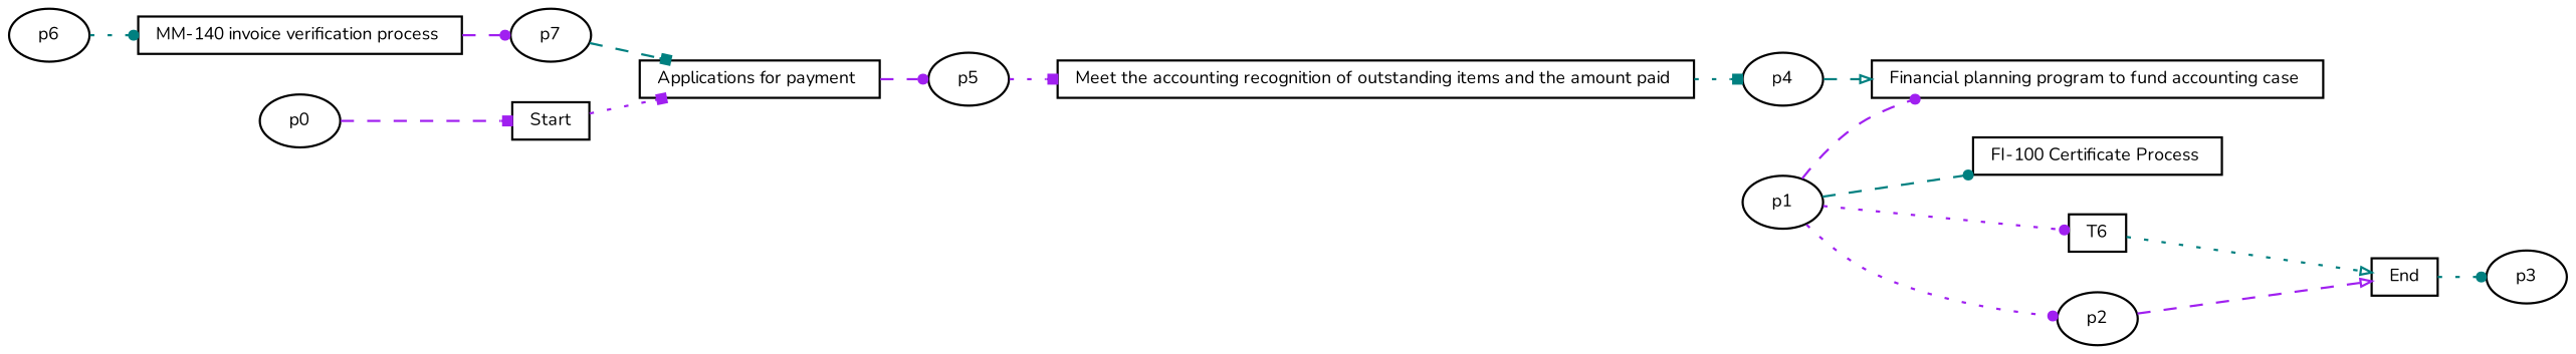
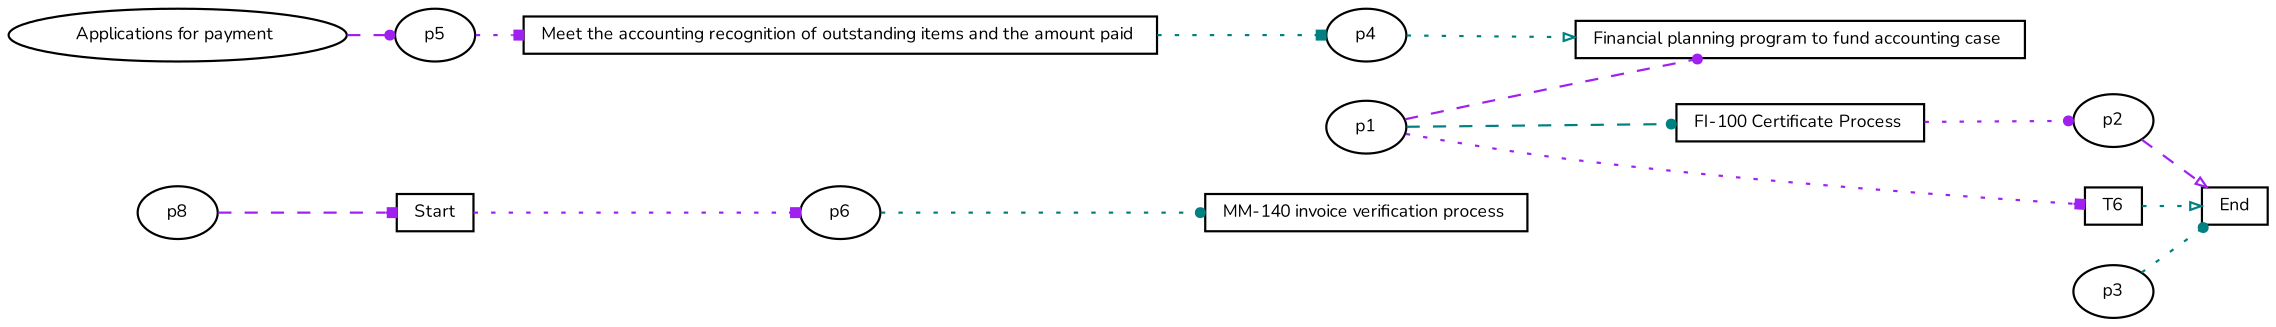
  digraph {
    fontname=Nunito
    fontsize=8
    rankdir=LR
    ranksep=.3
    remincross=true
    node [fontname=Nunito fontsize=8 shape=box]
    edge [arrowhead=dot arrowsize=0.5 color=purple fontname=Nunito style=dotted]
    n1 [height=.2 label=Start width=.2]
    n2 [height=.2 label=p6 shape=oval width=.2]
    n3 [height=.2 label="MM-140 invoice verification process " width=.2]
-   n4 [height=.2 label=p7 shape=oval width=.2]
-   n5 [height=.2 label="Applications for payment " width=.2]
+   n5 [height=.2 label="Applications for payment " shape=ellipse width=.2]
    n6 [height=.2 label="Meet the accounting recognition of outstanding items and the amount paid " width=.2]
    n7 [height=.2 label=p4 shape=oval width=.2]
    n8 [height=.2 label="Financial planning program to fund accounting case " width=.2]
    n9 [height=.2 label=p1 shape=oval width=.2]
    n10 [height=.2 label="FI-100 Certificate Process " width=.2]
    n11 [height=.2 label=T6 width=.2]
    n12 [height=.2 label=p2 shape=oval width=.2]
    n13 [height=.2 label=End width=.2]
    n14 [height=.2 label=p3 shape=oval width=.2]
    n15 [height=.2 label=p5 shape=oval width=.2]
-   n16 [height=.2 label=p0 shape=oval width=.2]
-   n1 -> n5 [arrowhead=box]
+   n16 [height=.2 label=p8 shape=oval width=.2]
+   n1 -> n2 [arrowhead=box]
    n2 -> n3 [color=teal]
-   n3 -> n4 [style=dashed]
-   n4 -> n5 [arrowhead=box color=teal style=dashed]
    n5 -> n15 [style=dashed]
    n6 -> n7 [arrowhead=box color=teal]
-   n7 -> n8 [arrowhead=onormal color=teal style=dashed]
+   n7 -> n8 [arrowhead=onormal color=teal]
    n9 -> n8 [style=dashed]
    n9 -> n10 [color=teal style=dashed]
-   n9 -> n11
-   n9 -> n12
+   n9 -> n11 [arrowhead=box]
+   n10 -> n12
    n11 -> n13 [arrowhead=onormal color=teal]
    n12 -> n13 [arrowhead=onormal style=dashed]
-   n13 -> n14 [color=teal]
+   n14 -> n13 [color=teal]
    n15 -> n6 [arrowhead=box]
    n16 -> n1 [arrowhead=box style=dashed]
  }
